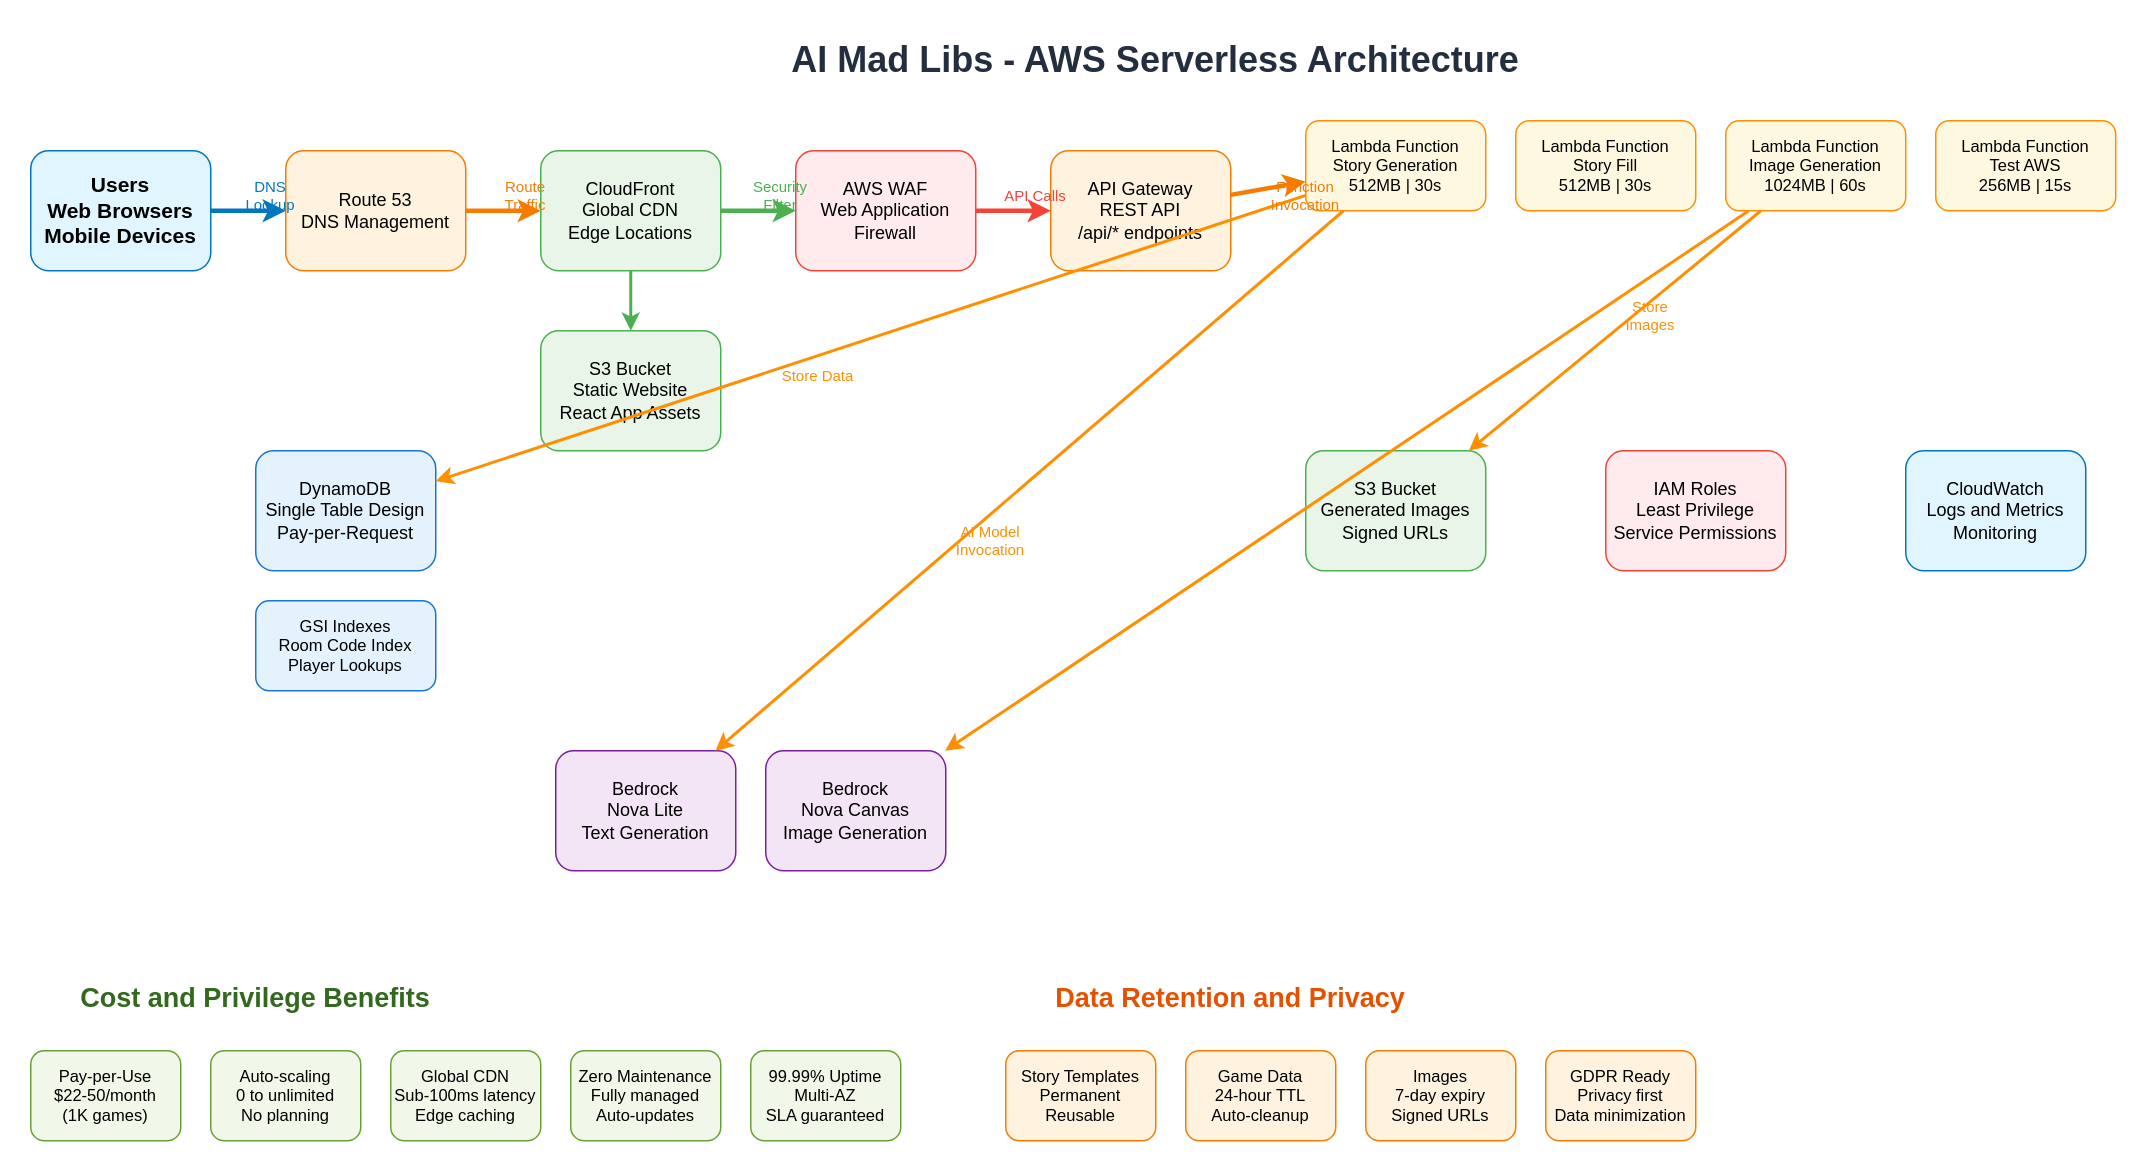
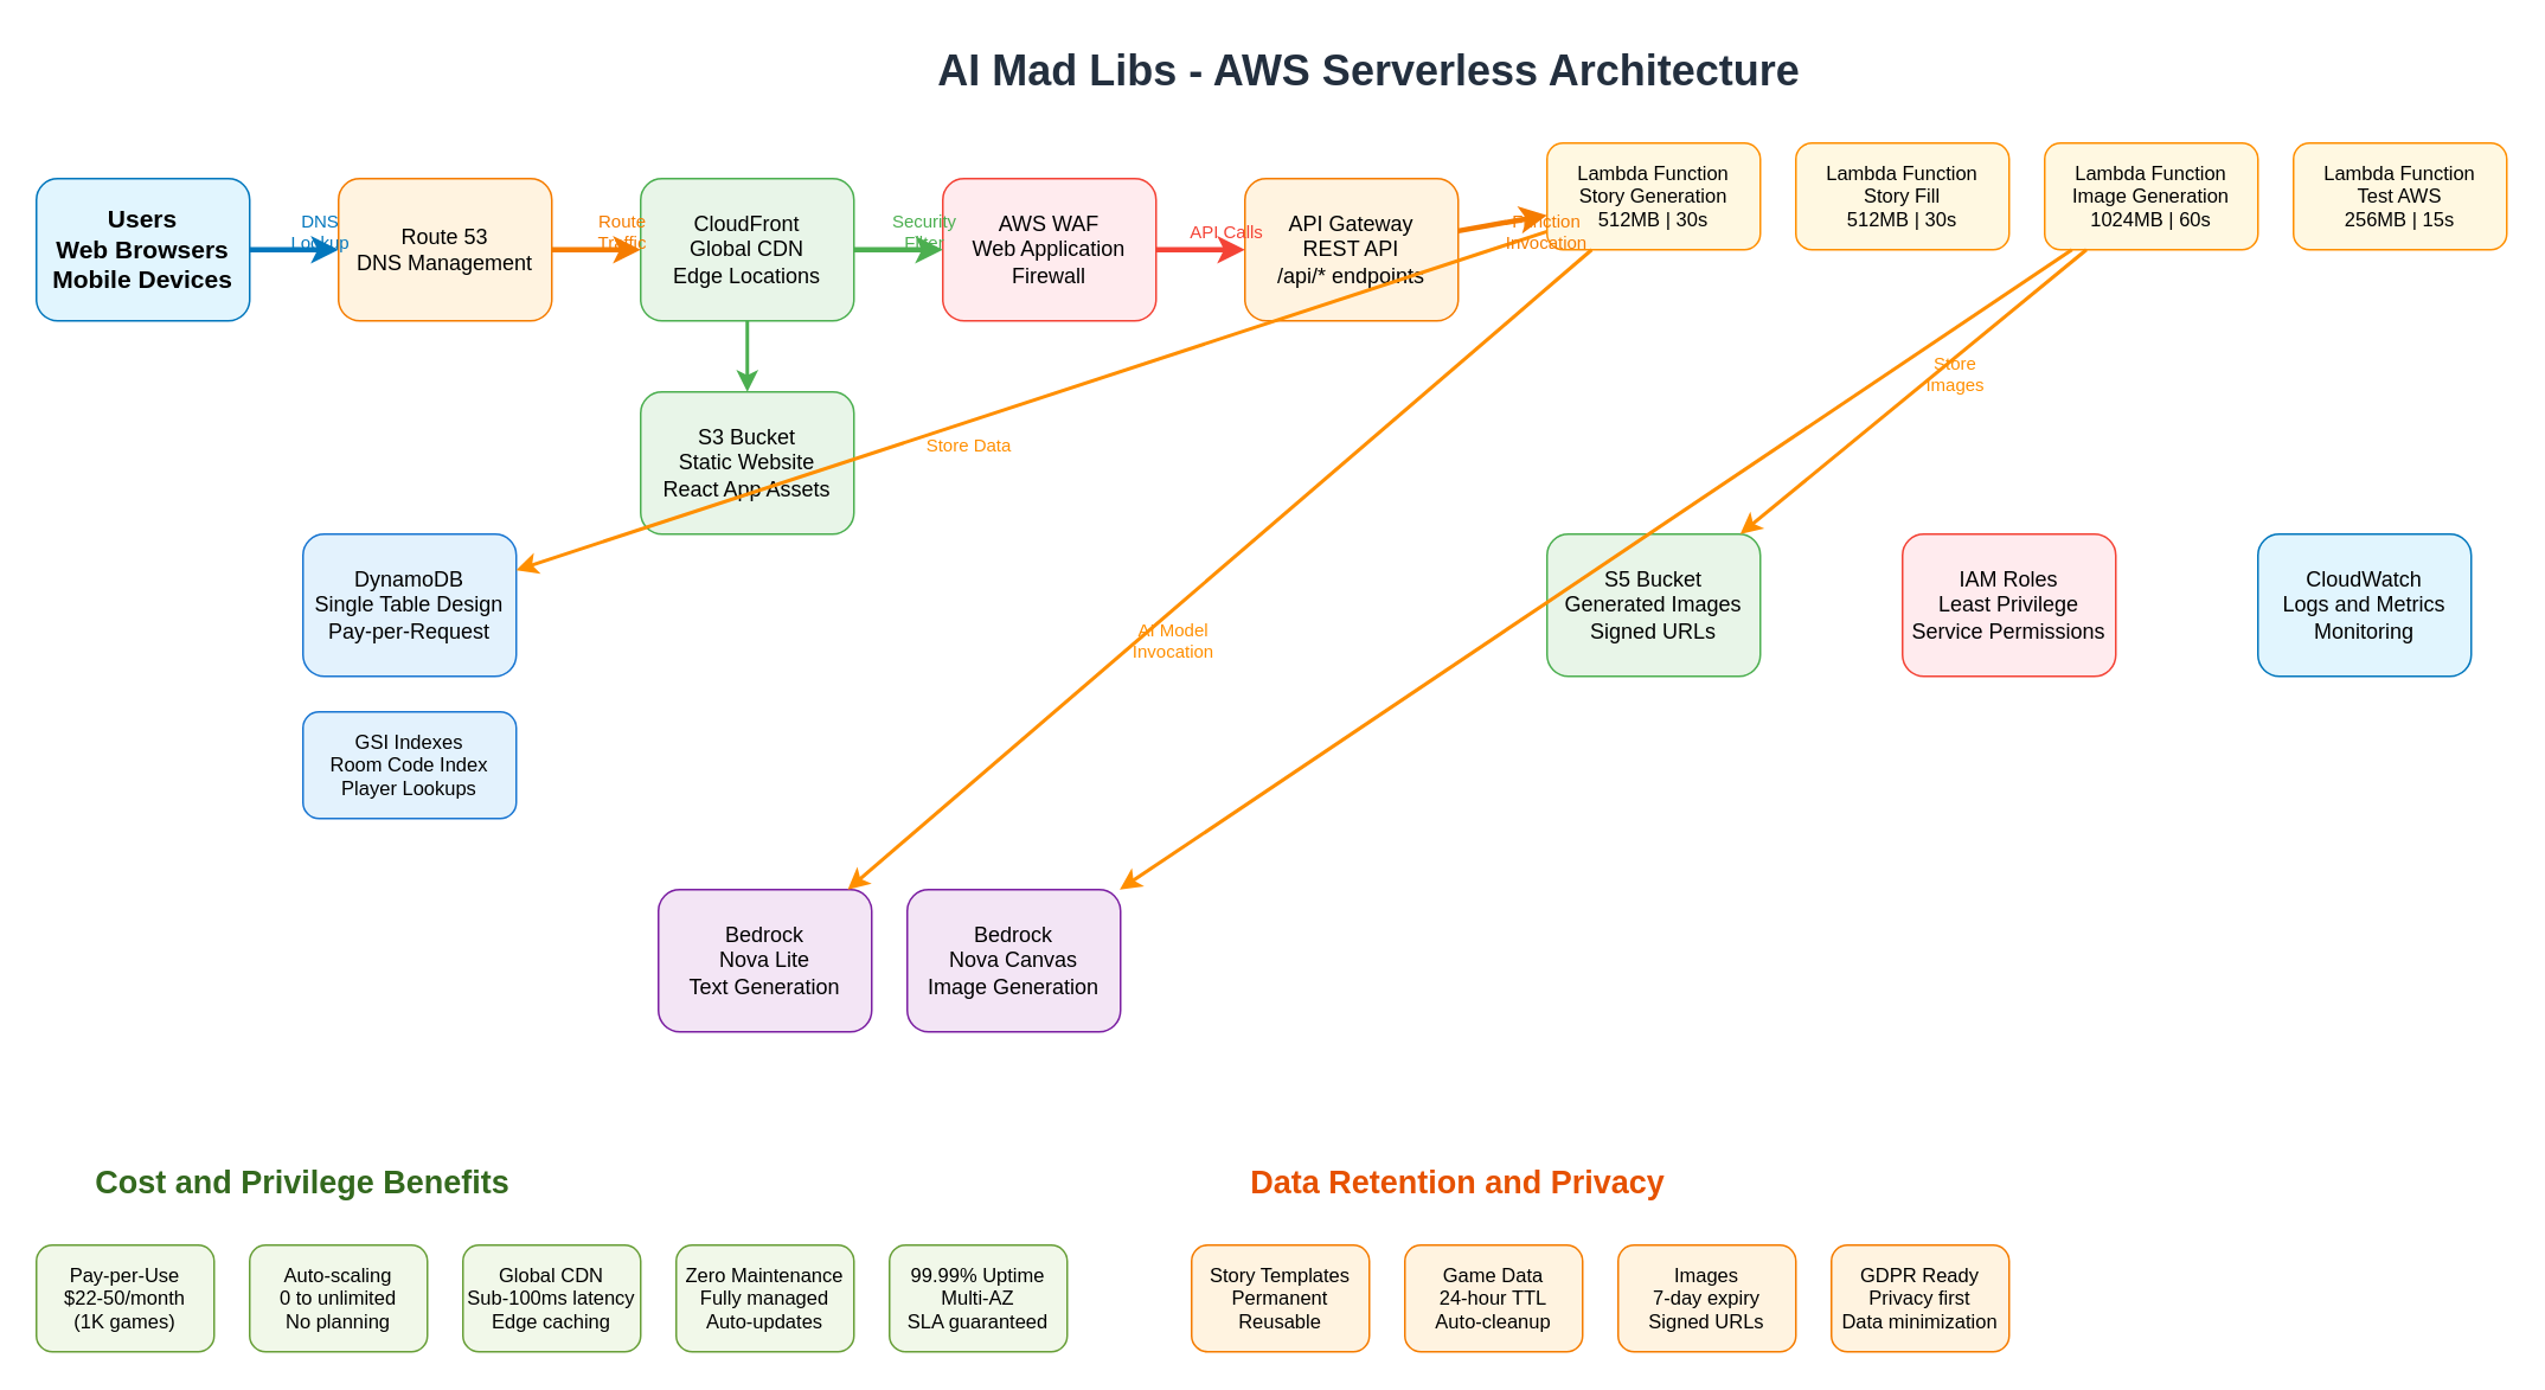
  <mxCell id="0" />
  <mxCell id="1" parent="0" />
  <mxCell id="2" value="AI Mad Libs - AWS Serverless Architecture" style="text;html=1;strokeColor=none;fillColor=none;align=center;verticalAlign=middle;whiteSpace=wrap;rounded=0;fontSize=24;fontStyle=1;fontColor=#232f3e;" vertex="1" parent="1"><mxGeometry x="470" y="20" width="600" height="40" as="geometry" /></mxCell>
  <mxCell id="3" value="Users&#10;Web Browsers&#10;Mobile Devices" style="rounded=1;whiteSpace=wrap;html=1;fillColor=#e1f5fe;strokeColor=#0277bd;fontSize=14;fontStyle=1;" vertex="1" parent="1"><mxGeometry x="20" y="100" width="120" height="80" as="geometry" /></mxCell>
  <mxCell id="4" value="Route 53&#10;DNS Management" style="rounded=1;whiteSpace=wrap;html=1;fillColor=#fff3e0;strokeColor=#f57c00;fontSize=12;" vertex="1" parent="1"><mxGeometry x="190" y="100" width="120" height="80" as="geometry" /></mxCell>
  <mxCell id="5" value="CloudFront&#10;Global CDN&#10;Edge Locations" style="rounded=1;whiteSpace=wrap;html=1;fillColor=#e8f5e8;strokeColor=#4caf50;fontSize=12;" vertex="1" parent="1"><mxGeometry x="360" y="100" width="120" height="80" as="geometry" /></mxCell>
  <mxCell id="6" value="AWS WAF&#10;Web Application&#10;Firewall" style="rounded=1;whiteSpace=wrap;html=1;fillColor=#ffebee;strokeColor=#f44336;fontSize=12;" vertex="1" parent="1"><mxGeometry x="530" y="100" width="120" height="80" as="geometry" /></mxCell>
  <mxCell id="7" value="S3 Bucket&#10;Static Website&#10;React App Assets" style="rounded=1;whiteSpace=wrap;html=1;fillColor=#e8f5e8;strokeColor=#4caf50;fontSize=12;" vertex="1" parent="1"><mxGeometry x="360" y="220" width="120" height="80" as="geometry" /></mxCell>
  <mxCell id="8" value="API Gateway&#10;REST API&#10;/api/* endpoints" style="rounded=1;whiteSpace=wrap;html=1;fillColor=#fff3e0;strokeColor=#f57c00;fontSize=12;" vertex="1" parent="1"><mxGeometry x="700" y="100" width="120" height="80" as="geometry" /></mxCell>
  <mxCell id="9" value="Lambda Function&#10;Story Generation&#10;512MB | 30s" style="rounded=1;whiteSpace=wrap;html=1;fillColor=#fff8e1;strokeColor=#ff8f00;fontSize=11;" vertex="1" parent="1"><mxGeometry x="870" y="80" width="120" height="60" as="geometry" /></mxCell>
  <mxCell id="10" value="Lambda Function&#10;Story Fill&#10;512MB | 30s" style="rounded=1;whiteSpace=wrap;html=1;fillColor=#fff8e1;strokeColor=#ff8f00;fontSize=11;" vertex="1" parent="1"><mxGeometry x="1010" y="80" width="120" height="60" as="geometry" /></mxCell>
  <mxCell id="11" value="Lambda Function&#10;Image Generation&#10;1024MB | 60s" style="rounded=1;whiteSpace=wrap;html=1;fillColor=#fff8e1;strokeColor=#ff8f00;fontSize=11;" vertex="1" parent="1"><mxGeometry x="1150" y="80" width="120" height="60" as="geometry" /></mxCell>
  <mxCell id="12" value="Lambda Function&#10;Test AWS&#10;256MB | 15s" style="rounded=1;whiteSpace=wrap;html=1;fillColor=#fff8e1;strokeColor=#ff8f00;fontSize=11;" vertex="1" parent="1"><mxGeometry x="1290" y="80" width="120" height="60" as="geometry" /></mxCell>
  <mxCell id="13" value="DynamoDB&#10;Single Table Design&#10;Pay-per-Request" style="rounded=1;whiteSpace=wrap;html=1;fillColor=#e3f2fd;strokeColor=#1976d2;fontSize=12;" vertex="1" parent="1"><mxGeometry x="170" y="300" width="120" height="80" as="geometry" /></mxCell>
  <mxCell id="14" value="GSI Indexes&#10;Room Code Index&#10;Player Lookups" style="rounded=1;whiteSpace=wrap;html=1;fillColor=#e3f2fd;strokeColor=#1976d2;fontSize=11;" vertex="1" parent="1"><mxGeometry x="170" y="400" width="120" height="60" as="geometry" /></mxCell>
  <mxCell id="15" value="Bedrock&#10;Nova Lite&#10;Text Generation" style="rounded=1;whiteSpace=wrap;html=1;fillColor=#f3e5f5;strokeColor=#7b1fa2;fontSize=12;" vertex="1" parent="1"><mxGeometry x="370" y="500" width="120" height="80" as="geometry" /></mxCell>
  <mxCell id="16" value="Bedrock&#10;Nova Canvas&#10;Image Generation" style="rounded=1;whiteSpace=wrap;html=1;fillColor=#f3e5f5;strokeColor=#7b1fa2;fontSize=12;" vertex="1" parent="1"><mxGeometry x="510" y="500" width="120" height="80" as="geometry" /></mxCell>
- <mxCell id="17" value="S3 Bucket&#10;Generated Images&#10;Signed URLs" style="rounded=1;whiteSpace=wrap;html=1;fillColor=#e8f5e8;strokeColor=#4caf50;fontSize=12;" vertex="1" parent="1"><mxGeometry x="870" y="300" width="120" height="80" as="geometry" /></mxCell>
+ <mxCell id="17" value="S5 Bucket&#10;Generated Images&#10;Signed URLs" style="rounded=1;whiteSpace=wrap;html=1;fillColor=#e8f5e8;strokeColor=#4caf50;fontSize=12;" vertex="1" parent="1"><mxGeometry x="870" y="300" width="120" height="80" as="geometry" /></mxCell>
  <mxCell id="18" value="IAM Roles&#10;Least Privilege&#10;Service Permissions" style="rounded=1;whiteSpace=wrap;html=1;fillColor=#ffebee;strokeColor=#f44336;fontSize=12;" vertex="1" parent="1"><mxGeometry x="1070" y="300" width="120" height="80" as="geometry" /></mxCell>
  <mxCell id="19" value="CloudWatch&#10;Logs and Metrics&#10;Monitoring" style="rounded=1;whiteSpace=wrap;html=1;fillColor=#e1f5fe;strokeColor=#0277bd;fontSize=12;" vertex="1" parent="1"><mxGeometry x="1270" y="300" width="120" height="80" as="geometry" /></mxCell>
  <mxCell id="20" value="Cost and Privilege Benefits" style="text;html=1;strokeColor=none;fillColor=none;align=center;verticalAlign=middle;whiteSpace=wrap;rounded=0;fontSize=18;fontStyle=1;fontColor=#33691e;" vertex="1" parent="1"><mxGeometry x="20" y="650" width="300" height="30" as="geometry" /></mxCell>
  <mxCell id="21" value="Pay-per-Use&#10;$22-50/month&#10;(1K games)" style="rounded=1;whiteSpace=wrap;html=1;fillColor=#f1f8e9;strokeColor=#689f38;fontSize=11;" vertex="1" parent="1"><mxGeometry x="20" y="700" width="100" height="60" as="geometry" /></mxCell>
  <mxCell id="22" value="Auto-scaling&#10;0 to unlimited&#10;No planning" style="rounded=1;whiteSpace=wrap;html=1;fillColor=#f1f8e9;strokeColor=#689f38;fontSize=11;" vertex="1" parent="1"><mxGeometry x="140" y="700" width="100" height="60" as="geometry" /></mxCell>
  <mxCell id="23" value="Global CDN&#10;Sub-100ms latency&#10;Edge caching" style="rounded=1;whiteSpace=wrap;html=1;fillColor=#f1f8e9;strokeColor=#689f38;fontSize=11;" vertex="1" parent="1"><mxGeometry x="260" y="700" width="100" height="60" as="geometry" /></mxCell>
  <mxCell id="24" value="Zero Maintenance&#10;Fully managed&#10;Auto-updates" style="rounded=1;whiteSpace=wrap;html=1;fillColor=#f1f8e9;strokeColor=#689f38;fontSize=11;" vertex="1" parent="1"><mxGeometry x="380" y="700" width="100" height="60" as="geometry" /></mxCell>
  <mxCell id="25" value="99.99% Uptime&#10;Multi-AZ&#10;SLA guaranteed" style="rounded=1;whiteSpace=wrap;html=1;fillColor=#f1f8e9;strokeColor=#689f38;fontSize=11;" vertex="1" parent="1"><mxGeometry x="500" y="700" width="100" height="60" as="geometry" /></mxCell>
  <mxCell id="26" value="Data Retention and Privacy" style="text;html=1;strokeColor=none;fillColor=none;align=center;verticalAlign=middle;whiteSpace=wrap;rounded=0;fontSize=18;fontStyle=1;fontColor=#e65100;" vertex="1" parent="1"><mxGeometry x="670" y="650" width="300" height="30" as="geometry" /></mxCell>
  <mxCell id="27" value="Story Templates&#10;Permanent&#10;Reusable" style="rounded=1;whiteSpace=wrap;html=1;fillColor=#fff3e0;strokeColor=#f57c00;fontSize=11;" vertex="1" parent="1"><mxGeometry x="670" y="700" width="100" height="60" as="geometry" /></mxCell>
  <mxCell id="28" value="Game Data&#10;24-hour TTL&#10;Auto-cleanup" style="rounded=1;whiteSpace=wrap;html=1;fillColor=#fff3e0;strokeColor=#f57c00;fontSize=11;" vertex="1" parent="1"><mxGeometry x="790" y="700" width="100" height="60" as="geometry" /></mxCell>
  <mxCell id="29" value="Images&#10;7-day expiry&#10;Signed URLs" style="rounded=1;whiteSpace=wrap;html=1;fillColor=#fff3e0;strokeColor=#f57c00;fontSize=11;" vertex="1" parent="1"><mxGeometry x="910" y="700" width="100" height="60" as="geometry" /></mxCell>
  <mxCell id="30" value="GDPR Ready&#10;Privacy first&#10;Data minimization" style="rounded=1;whiteSpace=wrap;html=1;fillColor=#fff3e0;strokeColor=#f57c00;fontSize=11;" vertex="1" parent="1"><mxGeometry x="1030" y="700" width="100" height="60" as="geometry" /></mxCell>
  <mxCell id="31" value="" style="endArrow=classic;html=1;rounded=0;strokeColor=#0277bd;strokeWidth=3;" edge="1" parent="1" source="3" target="4"><mxGeometry width="50" height="50" relative="1" as="geometry"><mxPoint x="150" y="140" as="sourcePoint" /><mxPoint x="190" y="140" as="targetPoint" /></mxGeometry></mxCell>
  <mxCell id="32" value="" style="endArrow=classic;html=1;rounded=0;strokeColor=#f57c00;strokeWidth=3;" edge="1" parent="1" source="4" target="5"><mxGeometry width="50" height="50" relative="1" as="geometry"><mxPoint x="320" y="140" as="sourcePoint" /><mxPoint x="360" y="140" as="targetPoint" /></mxGeometry></mxCell>
  <mxCell id="33" value="" style="endArrow=classic;html=1;rounded=0;strokeColor=#4caf50;strokeWidth=3;" edge="1" parent="1" source="5" target="6"><mxGeometry width="50" height="50" relative="1" as="geometry"><mxPoint x="490" y="140" as="sourcePoint" /><mxPoint x="530" y="140" as="targetPoint" /></mxGeometry></mxCell>
  <mxCell id="34" value="" style="endArrow=classic;html=1;rounded=0;strokeColor=#4caf50;strokeWidth=2;" edge="1" parent="1" source="5" target="7"><mxGeometry width="50" height="50" relative="1" as="geometry"><mxPoint x="420" y="190" as="sourcePoint" /><mxPoint x="420" y="220" as="targetPoint" /></mxGeometry></mxCell>
  <mxCell id="35" value="" style="endArrow=classic;html=1;rounded=0;strokeColor=#f44336;strokeWidth=3;" edge="1" parent="1" source="6" target="8"><mxGeometry width="50" height="50" relative="1" as="geometry"><mxPoint x="660" y="140" as="sourcePoint" /><mxPoint x="700" y="140" as="targetPoint" /></mxGeometry></mxCell>
  <mxCell id="36" value="" style="endArrow=classic;html=1;rounded=0;strokeColor=#f57c00;strokeWidth=3;" edge="1" parent="1" source="8" target="9"><mxGeometry width="50" height="50" relative="1" as="geometry"><mxPoint x="830" y="140" as="sourcePoint" /><mxPoint x="870" y="140" as="targetPoint" /></mxGeometry></mxCell>
  <mxCell id="37" value="" style="endArrow=classic;html=1;rounded=0;strokeColor=#ff8f00;strokeWidth=2;" edge="1" parent="1" source="9" target="13"><mxGeometry width="50" height="50" relative="1" as="geometry"><mxPoint x="870" y="200" as="sourcePoint" /><mxPoint x="320" y="300" as="targetPoint" /></mxGeometry></mxCell>
  <mxCell id="38" value="" style="endArrow=classic;html=1;rounded=0;strokeColor=#ff8f00;strokeWidth=2;" edge="1" parent="1" source="9" target="15"><mxGeometry width="50" height="50" relative="1" as="geometry"><mxPoint x="870" y="200" as="sourcePoint" /><mxPoint x="470" y="500" as="targetPoint" /></mxGeometry></mxCell>
  <mxCell id="39" value="" style="endArrow=classic;html=1;rounded=0;strokeColor=#ff8f00;strokeWidth=2;" edge="1" parent="1" source="11" target="17"><mxGeometry width="50" height="50" relative="1" as="geometry"><mxPoint x="1210" y="150" as="sourcePoint" /><mxPoint x="990" y="300" as="targetPoint" /></mxGeometry></mxCell>
  <mxCell id="40" value="" style="endArrow=classic;html=1;rounded=0;strokeColor=#ff8f00;strokeWidth=2;" edge="1" parent="1" source="11" target="16"><mxGeometry width="50" height="50" relative="1" as="geometry"><mxPoint x="1170" y="200" as="sourcePoint" /><mxPoint x="620" y="500" as="targetPoint" /></mxGeometry></mxCell>
  <mxCell id="41" value="DNS Lookup" style="text;html=1;strokeColor=none;fillColor=none;align=center;verticalAlign=middle;whiteSpace=wrap;rounded=0;fontSize=10;fontColor=#0277bd;" vertex="1" parent="1"><mxGeometry x="155" y="120" width="50" height="20" as="geometry" /></mxCell>
  <mxCell id="42" value="Route Traffic" style="text;html=1;strokeColor=none;fillColor=none;align=center;verticalAlign=middle;whiteSpace=wrap;rounded=0;fontSize=10;fontColor=#f57c00;" vertex="1" parent="1"><mxGeometry x="325" y="120" width="50" height="20" as="geometry" /></mxCell>
  <mxCell id="43" value="Security Filter" style="text;html=1;strokeColor=none;fillColor=none;align=center;verticalAlign=middle;whiteSpace=wrap;rounded=0;fontSize=10;fontColor=#4caf50;" vertex="1" parent="1"><mxGeometry x="495" y="120" width="50" height="20" as="geometry" /></mxCell>
  <mxCell id="44" value="API Calls" style="text;html=1;strokeColor=none;fillColor=none;align=center;verticalAlign=middle;whiteSpace=wrap;rounded=0;fontSize=10;fontColor=#f44336;" vertex="1" parent="1"><mxGeometry x="665" y="120" width="50" height="20" as="geometry" /></mxCell>
  <mxCell id="45" value="Function Invocation" style="text;html=1;strokeColor=none;fillColor=none;align=center;verticalAlign=middle;whiteSpace=wrap;rounded=0;fontSize=10;fontColor=#f57c00;" vertex="1" parent="1"><mxGeometry x="835" y="120" width="70" height="20" as="geometry" /></mxCell>
  <mxCell id="46" value="Store Data" style="text;html=1;strokeColor=none;fillColor=none;align=center;verticalAlign=middle;whiteSpace=wrap;rounded=0;fontSize=10;fontColor=#ff8f00;" vertex="1" parent="1"><mxGeometry x="520" y="240" width="50" height="20" as="geometry" /></mxCell>
  <mxCell id="47" value="AI Model Invocation" style="text;html=1;strokeColor=none;fillColor=none;align=center;verticalAlign=middle;whiteSpace=wrap;rounded=0;fontSize=10;fontColor=#ff8f00;" vertex="1" parent="1"><mxGeometry x="620" y="350" width="80" height="20" as="geometry" /></mxCell>
  <mxCell id="48" value="Store Images" style="text;html=1;strokeColor=none;fillColor=none;align=center;verticalAlign=middle;whiteSpace=wrap;rounded=0;fontSize=10;fontColor=#ff8f00;" vertex="1" parent="1"><mxGeometry x="1070" y="200" width="60" height="20" as="geometry" /></mxCell>
